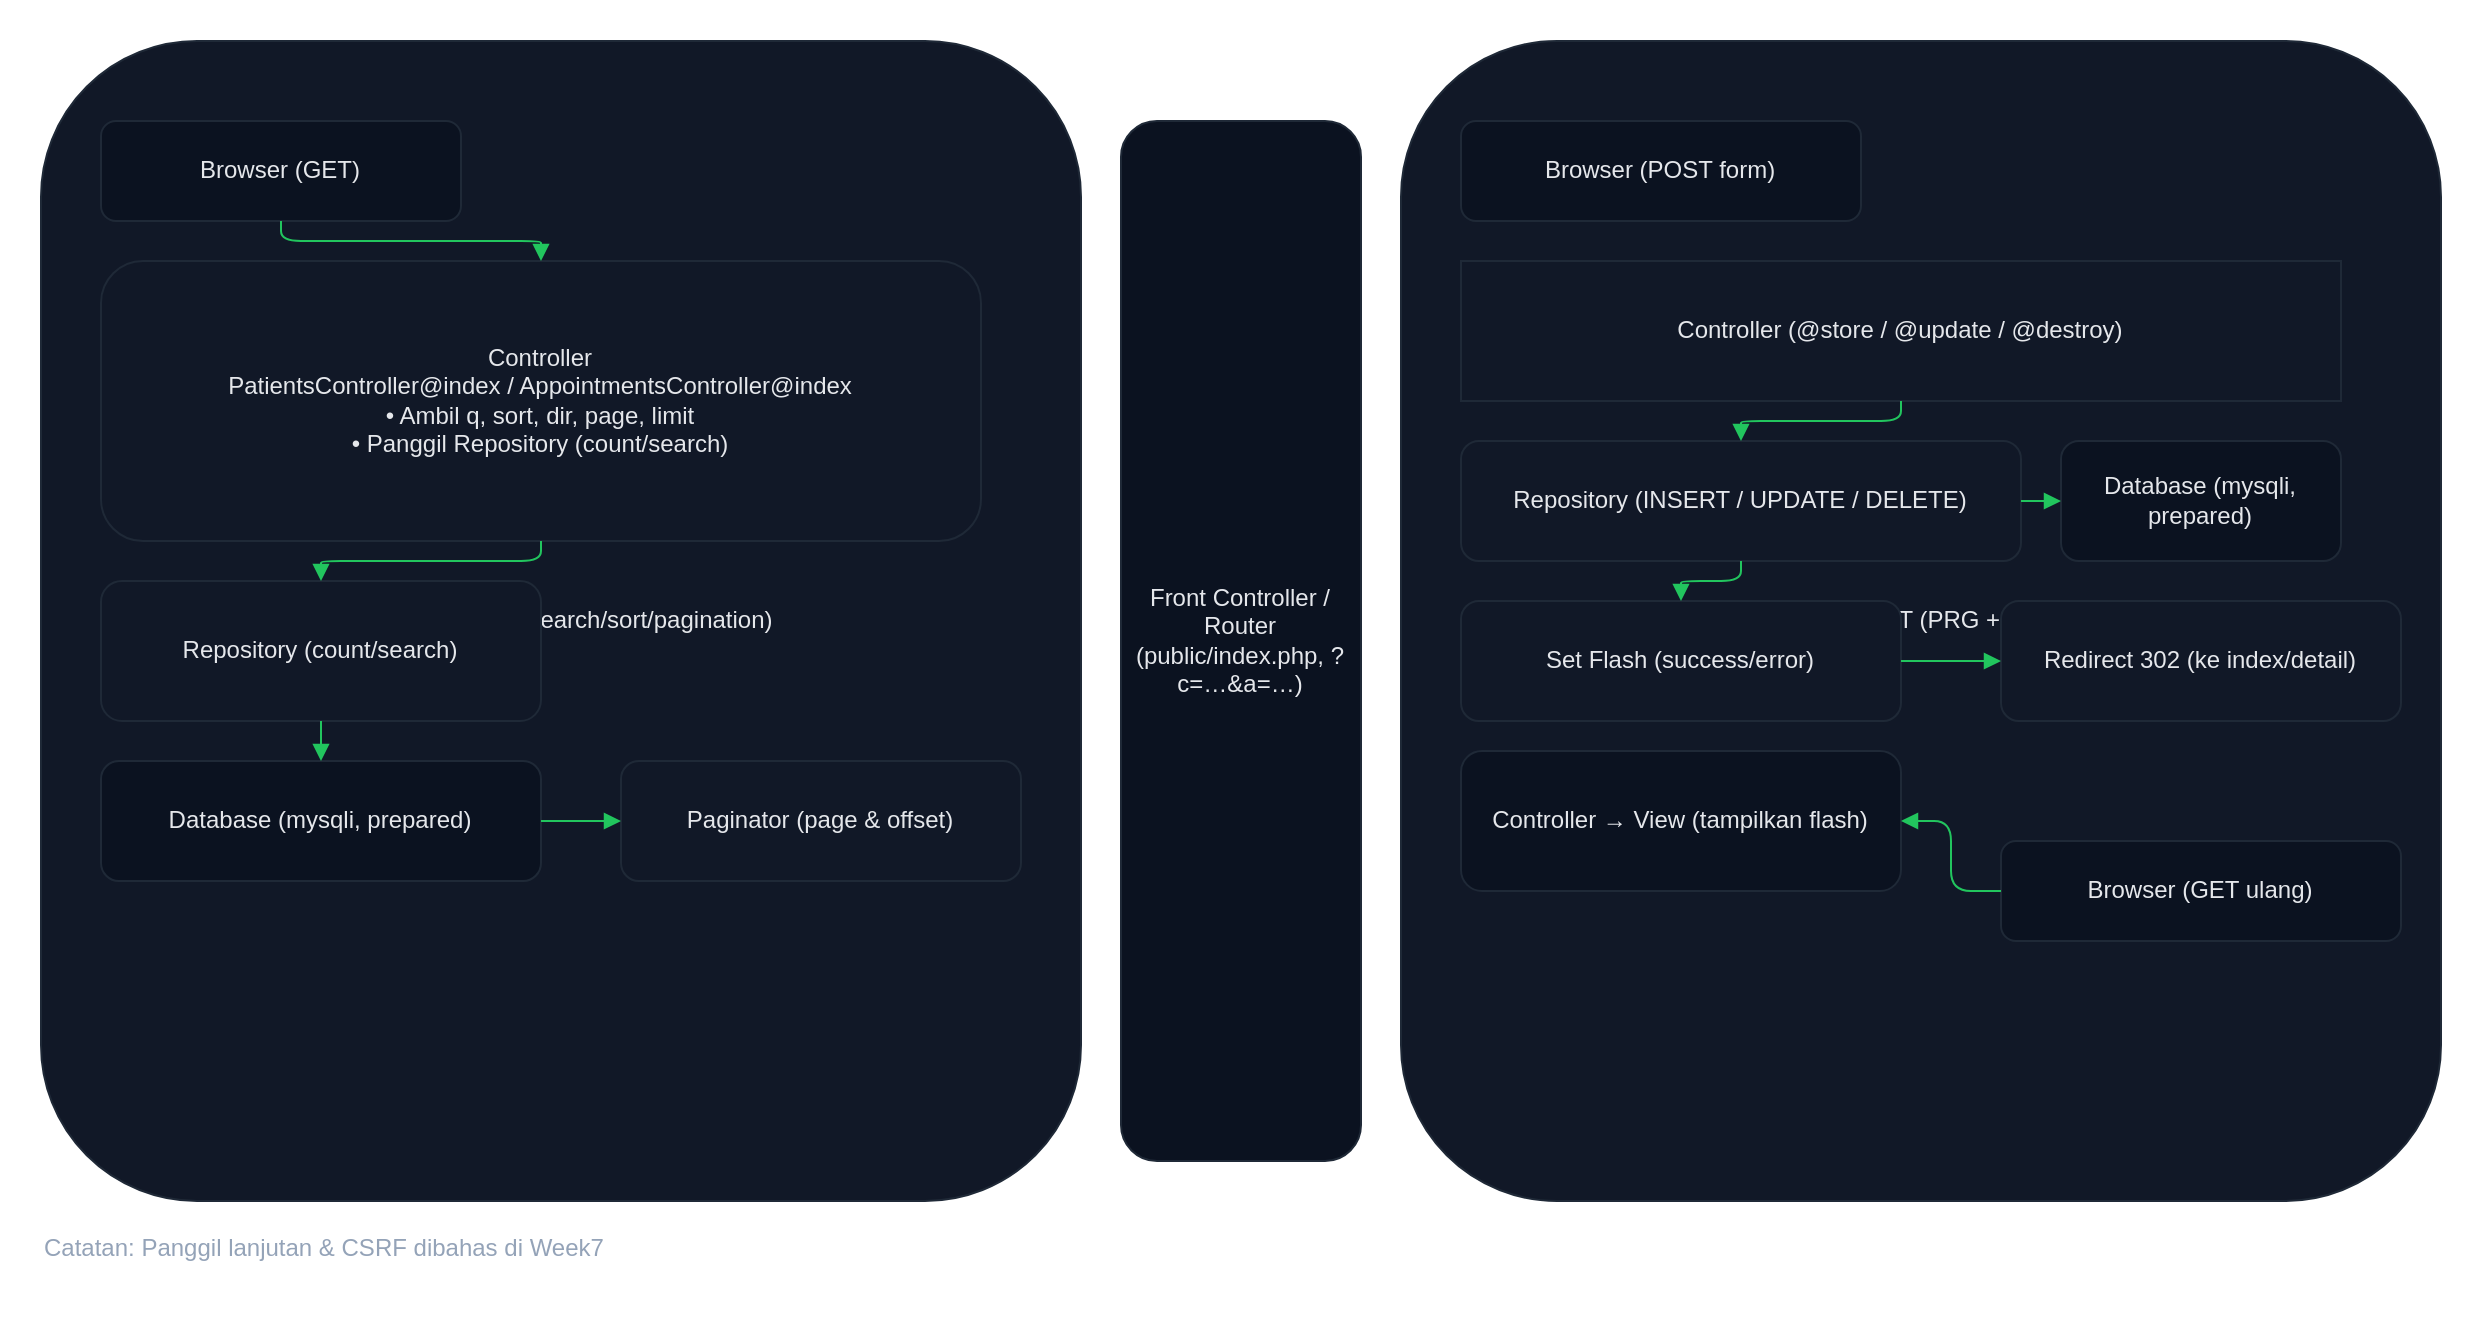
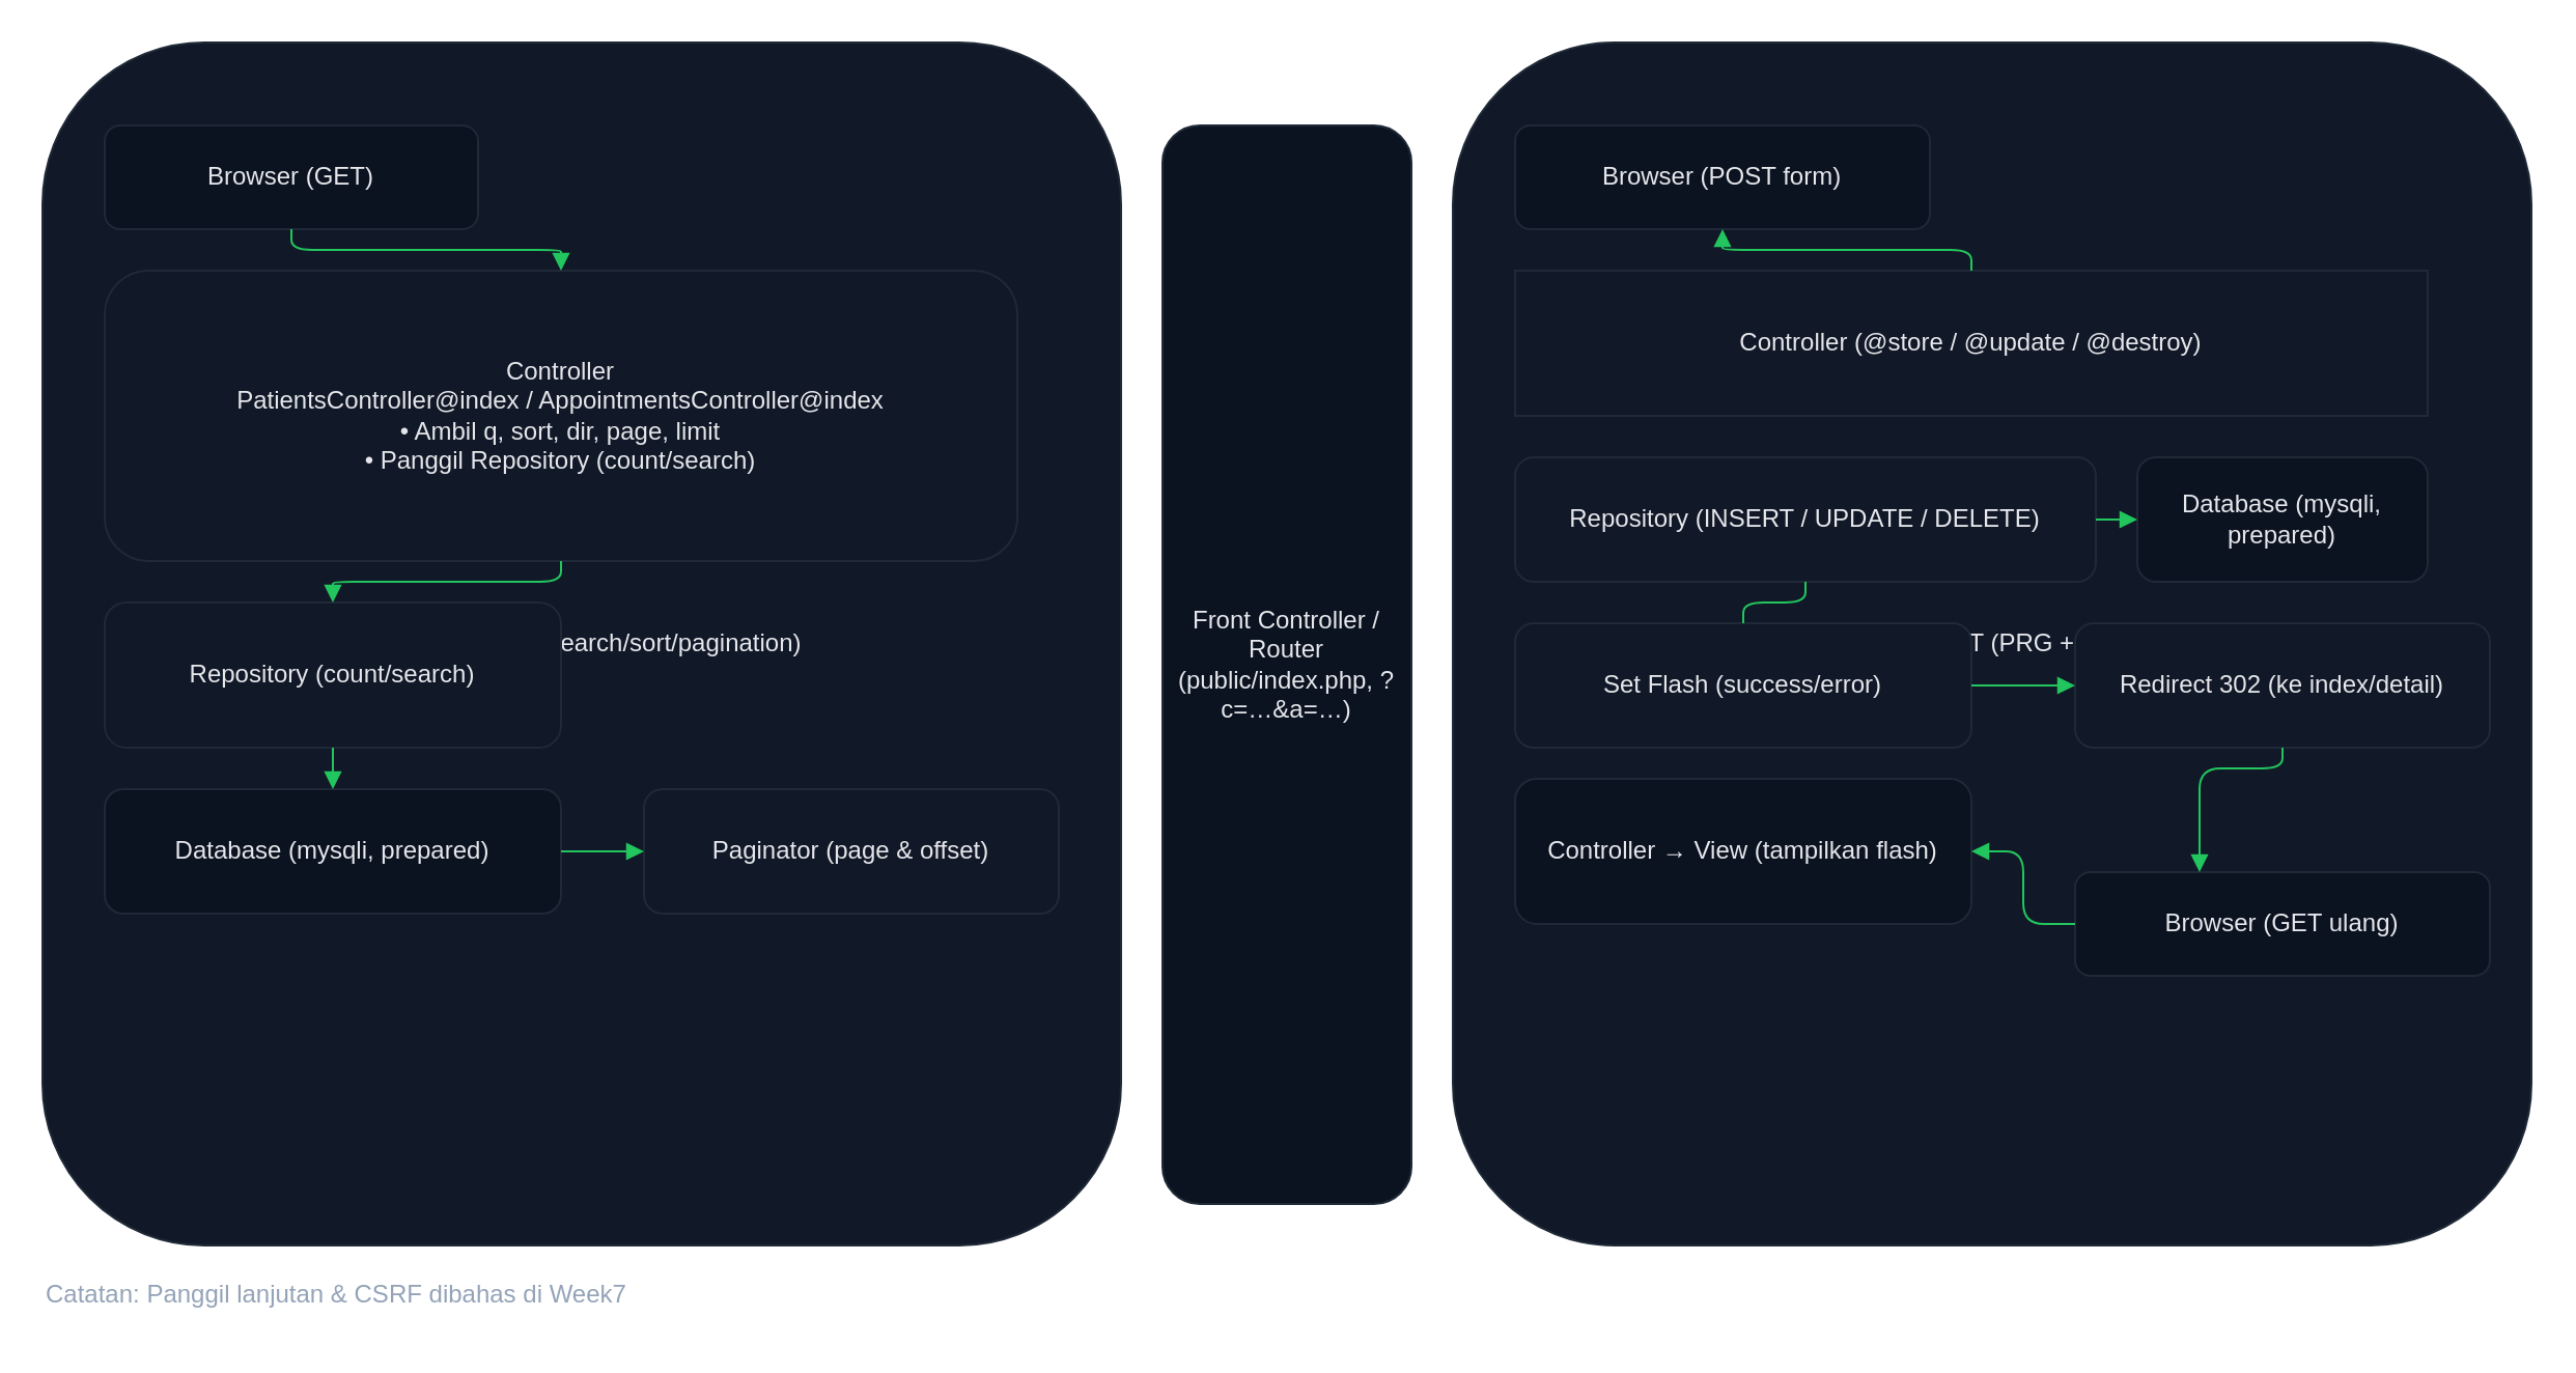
  <mxCell id="0" />
  <mxCell id="1" parent="0" />
  <mxCell id="2" value="" style="group" vertex="1" connectable="0" parent="1"><mxGeometry x="20" y="20" width="1200" height="620" as="geometry" /></mxCell>
  <mxCell id="3" value="Skema GET (list/search/sort/pagination)" style="rounded=1;whiteSpace=wrap;html=1;fillColor=#111827;strokeColor=#1f2937;fontColor=#e5e7eb;" parent="2" vertex="1"><mxGeometry width="520" height="580" as="geometry" /></mxCell>
  <mxCell id="4" value="Skema POST (PRG + Flash)" style="rounded=1;whiteSpace=wrap;html=1;fillColor=#111827;strokeColor=#1f2937;fontColor=#e5e7eb;" parent="2" vertex="1"><mxGeometry x="680" width="520" height="580" as="geometry" /></mxCell>
  <mxCell id="5" value="Front Controller / Router&#10;(public/index.php, ?c=…&amp;a=…)" style="rounded=1;whiteSpace=wrap;html=1;fillColor=#0b1220;strokeColor=#1f2937;fontColor=#e5e7eb;verticalAlign=middle;align=center;" parent="2" vertex="1"><mxGeometry x="540" y="40" width="120" height="520" as="geometry" /></mxCell>
  <mxCell id="6" value="Browser (GET)" style="rounded=1;whiteSpace=wrap;html=1;fillColor=#0b1220;strokeColor=#1f2937;fontColor=#e5e7eb;" parent="2" vertex="1"><mxGeometry x="30" y="40" width="180" height="50" as="geometry" /></mxCell>
  <mxCell id="7" value="Controller&#10;PatientsController@index / AppointmentsController@index&#10;• Ambil q, sort, dir, page, limit&#10;• Panggil Repository (count/search)" style="rounded=1;whiteSpace=wrap;html=1;fillColor=#111827;strokeColor=#1f2937;fontColor=#e5e7eb;" parent="2" vertex="1"><mxGeometry x="30" y="110" width="440" height="140" as="geometry" /></mxCell>
  <mxCell id="8" value="Repository (count/search)" style="rounded=1;whiteSpace=wrap;html=1;fillColor=#111827;strokeColor=#1f2937;fontColor=#e5e7eb;" parent="2" vertex="1"><mxGeometry x="30" y="270" width="220" height="70" as="geometry" /></mxCell>
  <mxCell id="9" value="Database (mysqli, prepared)" style="rounded=1;whiteSpace=wrap;html=1;fillColor=#0b1220;strokeColor=#1f2937;fontColor=#e5e7eb;" parent="2" vertex="1"><mxGeometry x="30" y="360" width="220" height="60" as="geometry" /></mxCell>
  <mxCell id="10" value="Paginator (page &amp; offset)" style="rounded=1;whiteSpace=wrap;html=1;fillColor=#111827;strokeColor=#1f2937;fontColor=#e5e7eb;" parent="2" vertex="1"><mxGeometry x="290" y="360" width="200" height="60" as="geometry" /></mxCell>
  <mxCell id="11" style="edgeStyle=orthogonalEdgeStyle;endArrow=block;strokeColor=#22c55e;" parent="2" source="6" target="7" edge="1"><mxGeometry relative="1" as="geometry" /></mxCell>
  <mxCell id="12" style="edgeStyle=orthogonalEdgeStyle;endArrow=block;strokeColor=#22c55e;" parent="2" source="7" target="8" edge="1"><mxGeometry relative="1" as="geometry" /></mxCell>
  <mxCell id="13" style="edgeStyle=orthogonalEdgeStyle;endArrow=block;strokeColor=#22c55e;" parent="2" source="8" target="9" edge="1"><mxGeometry relative="1" as="geometry" /></mxCell>
  <mxCell id="14" style="endArrow=block;strokeColor=#22c55e;exitX=1;exitY=0.5;exitDx=0;exitDy=0;entryX=0;entryY=0.5;entryDx=0;entryDy=0;" parent="2" source="9" target="10" edge="1"><mxGeometry relative="1" as="geometry"><mxPoint x="250" y="450" as="sourcePoint" /><mxPoint x="280" y="390" as="targetPoint" /></mxGeometry></mxCell>
  <mxCell id="15" value="Browser (POST form)" style="rounded=1;whiteSpace=wrap;html=1;fillColor=#0b1220;strokeColor=#1f2937;fontColor=#e5e7eb;" parent="2" vertex="1"><mxGeometry x="710" y="40" width="200" height="50" as="geometry" /></mxCell>
  <mxCell id="16" value="Controller (@store / @update / @destroy)" style="whiteSpace=wrap;html=1;fillColor=#111827;strokeColor=#1f2937;fontColor=#e5e7eb;rounded=0;" parent="2" vertex="1"><mxGeometry x="710" y="110" width="440" height="70" as="geometry" /></mxCell>
  <mxCell id="17" value="Repository (INSERT / UPDATE / DELETE)" style="rounded=1;whiteSpace=wrap;html=1;fillColor=#111827;strokeColor=#1f2937;fontColor=#e5e7eb;" parent="2" vertex="1"><mxGeometry x="710" y="200" width="280" height="60" as="geometry" /></mxCell>
  <mxCell id="18" value="Database (mysqli, prepared)" style="rounded=1;whiteSpace=wrap;html=1;fillColor=#0b1220;strokeColor=#1f2937;fontColor=#e5e7eb;" parent="2" vertex="1"><mxGeometry x="1010" y="200" width="140" height="60" as="geometry" /></mxCell>
  <mxCell id="19" value="Set Flash (success/error)" style="rounded=1;whiteSpace=wrap;html=1;fillColor=#111827;strokeColor=#1f2937;fontColor=#e5e7eb;" parent="2" vertex="1"><mxGeometry x="710" y="280" width="220" height="60" as="geometry" /></mxCell>
  <mxCell id="20" value="Redirect 302 (ke index/detail)" style="rounded=1;whiteSpace=wrap;html=1;fillColor=#111827;strokeColor=#1f2937;fontColor=#e5e7eb;" parent="2" vertex="1"><mxGeometry x="980" y="280" width="200" height="60" as="geometry" /></mxCell>
  <mxCell id="21" value="Browser (GET ulang)" style="rounded=1;whiteSpace=wrap;html=1;fillColor=#0b1220;strokeColor=#1f2937;fontColor=#e5e7eb;" parent="2" vertex="1"><mxGeometry x="980" y="400" width="200" height="50" as="geometry" /></mxCell>
  <mxCell id="22" value="Controller → View (tampilkan flash)" style="rounded=1;whiteSpace=wrap;html=1;fillColor=#0b1220;strokeColor=#1f2937;fontColor=#e5e7eb;" parent="2" vertex="1"><mxGeometry x="710" y="355" width="220" height="70" as="geometry" /></mxCell>
- <mxCell id="23" style="edgeStyle=orthogonalEdgeStyle;endArrow=block;strokeColor=#22c55e;" parent="2" source="16" target="17" edge="1"><mxGeometry relative="1" as="geometry" /></mxCell>
+ <mxCell id="23" style="edgeStyle=orthogonalEdgeStyle;endArrow=block;strokeColor=#22c55e;" parent="2" source="16" target="15" edge="1"><mxGeometry relative="1" as="geometry" /></mxCell>
  <mxCell id="24" style="edgeStyle=orthogonalEdgeStyle;endArrow=block;strokeColor=#22c55e;" parent="2" source="17" target="18" edge="1"><mxGeometry relative="1" as="geometry" /></mxCell>
- <mxCell id="25" style="edgeStyle=orthogonalEdgeStyle;endArrow=block;strokeColor=#22c55e;" parent="2" source="17" target="19" edge="1"><mxGeometry relative="1" as="geometry" /></mxCell>
+ <mxCell id="25" style="edgeStyle=orthogonalEdgeStyle;endArrow=none;strokeColor=#22c55e;" parent="2" source="17" target="19" edge="1"><mxGeometry relative="1" as="geometry" /></mxCell>
  <mxCell id="26" style="edgeStyle=orthogonalEdgeStyle;endArrow=block;strokeColor=#22c55e;" parent="2" source="19" target="20" edge="1"><mxGeometry relative="1" as="geometry" /></mxCell>
+ <mxCell id="27" style="edgeStyle=orthogonalEdgeStyle;endArrow=block;strokeColor=#22c55e;" parent="2" source="20" target="21" edge="1"><mxGeometry relative="1" as="geometry"><Array as="points"><mxPoint x="1080" y="350" /><mxPoint x="1040" y="350" /></Array></mxGeometry></mxCell>
  <mxCell id="28" style="edgeStyle=orthogonalEdgeStyle;endArrow=block;strokeColor=#22c55e;" parent="2" source="21" target="22" edge="1"><mxGeometry relative="1" as="geometry" /></mxCell>
  <mxCell id="29" value="Catatan: Panggil lanjutan &amp; CSRF dibahas di Week7" style="text;html=1;align=left;verticalAlign=top;fontSize=12;fontColor=#94a3b8;" parent="2" vertex="1"><mxGeometry y="590" width="1200" height="30" as="geometry" /></mxCell>
